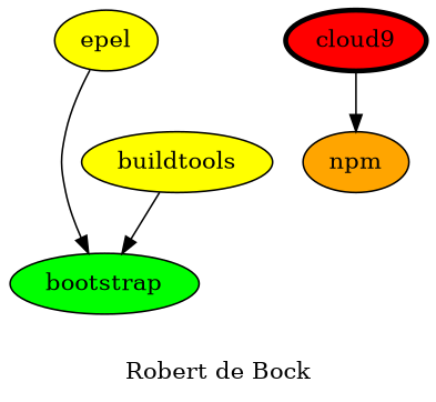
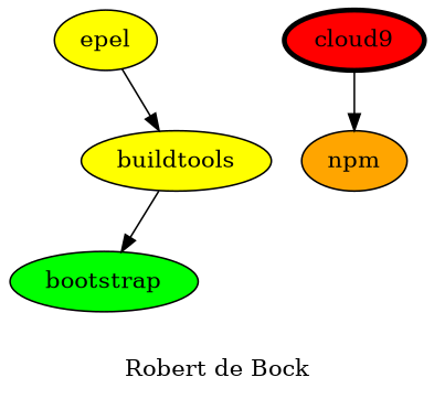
  digraph {
    label="Robert de Bock"
    node [fillcolor=yellow style=filled]
    bootstrap [fillcolor=green]
    buildtools
    epel
    npm [fillcolor=orange]
    cloud9 [fillcolor=red penwidth=3]
    buildtools -> bootstrap
-   epel -> bootstrap
+   epel -> buildtools
    cloud9 -> npm
  }
